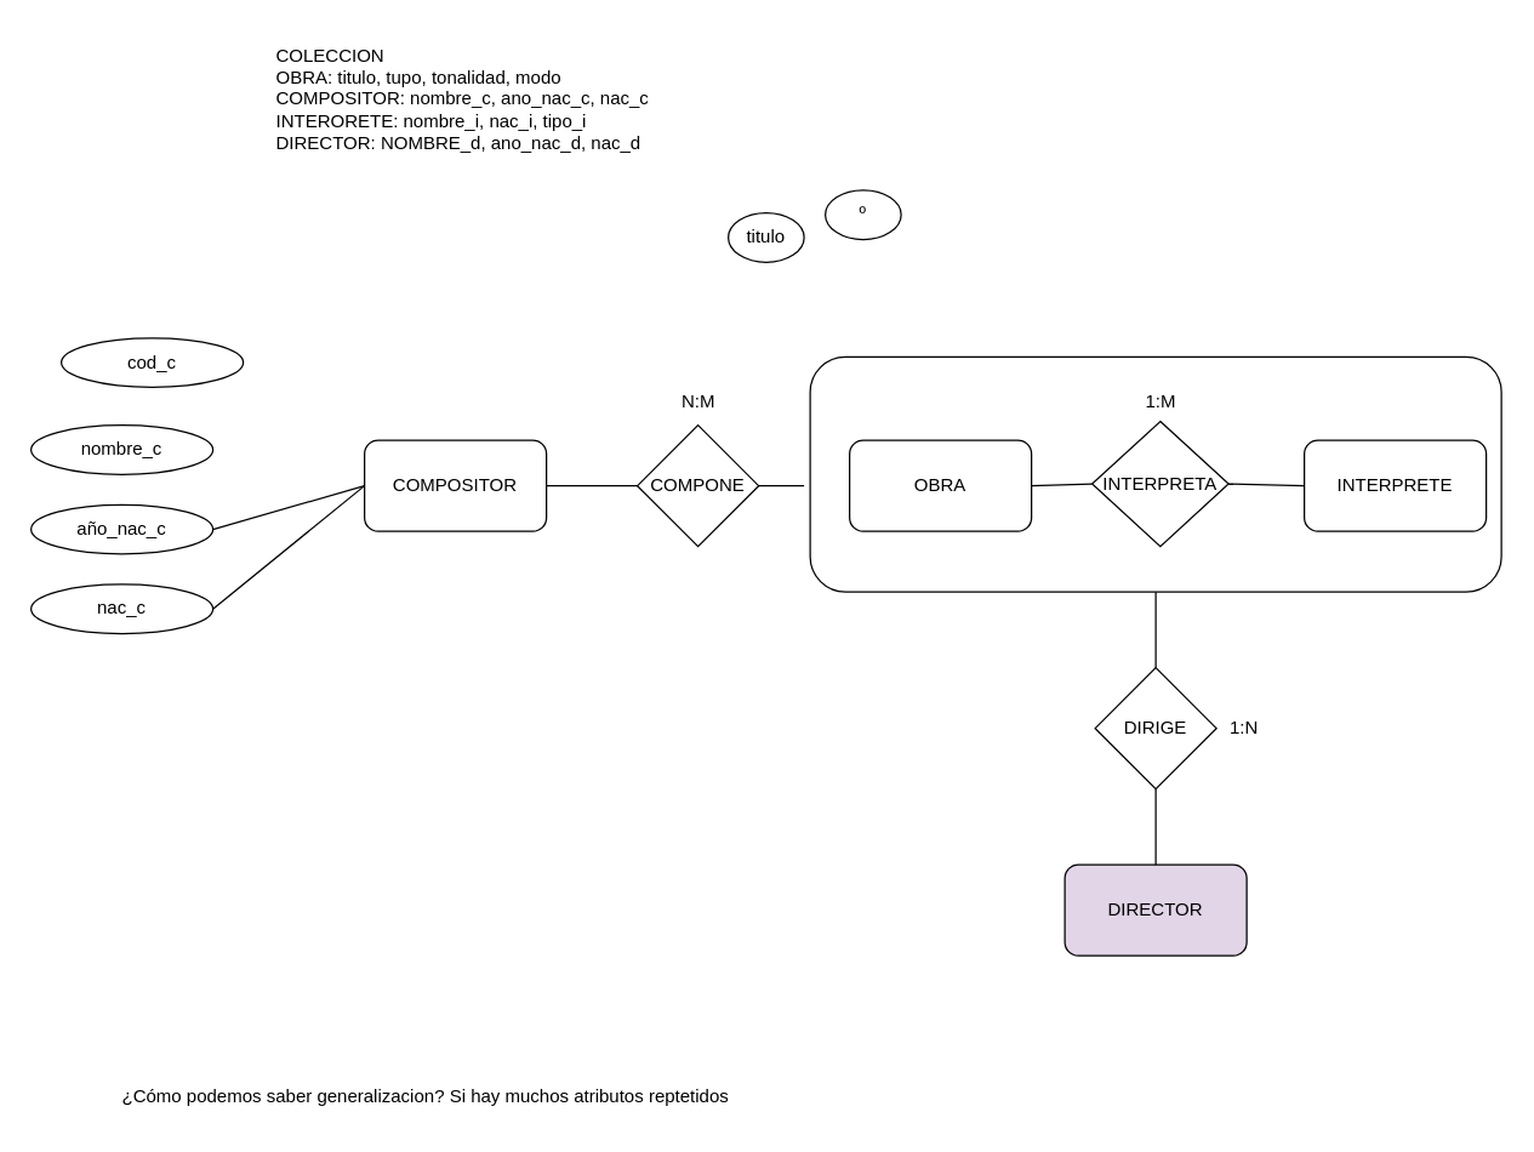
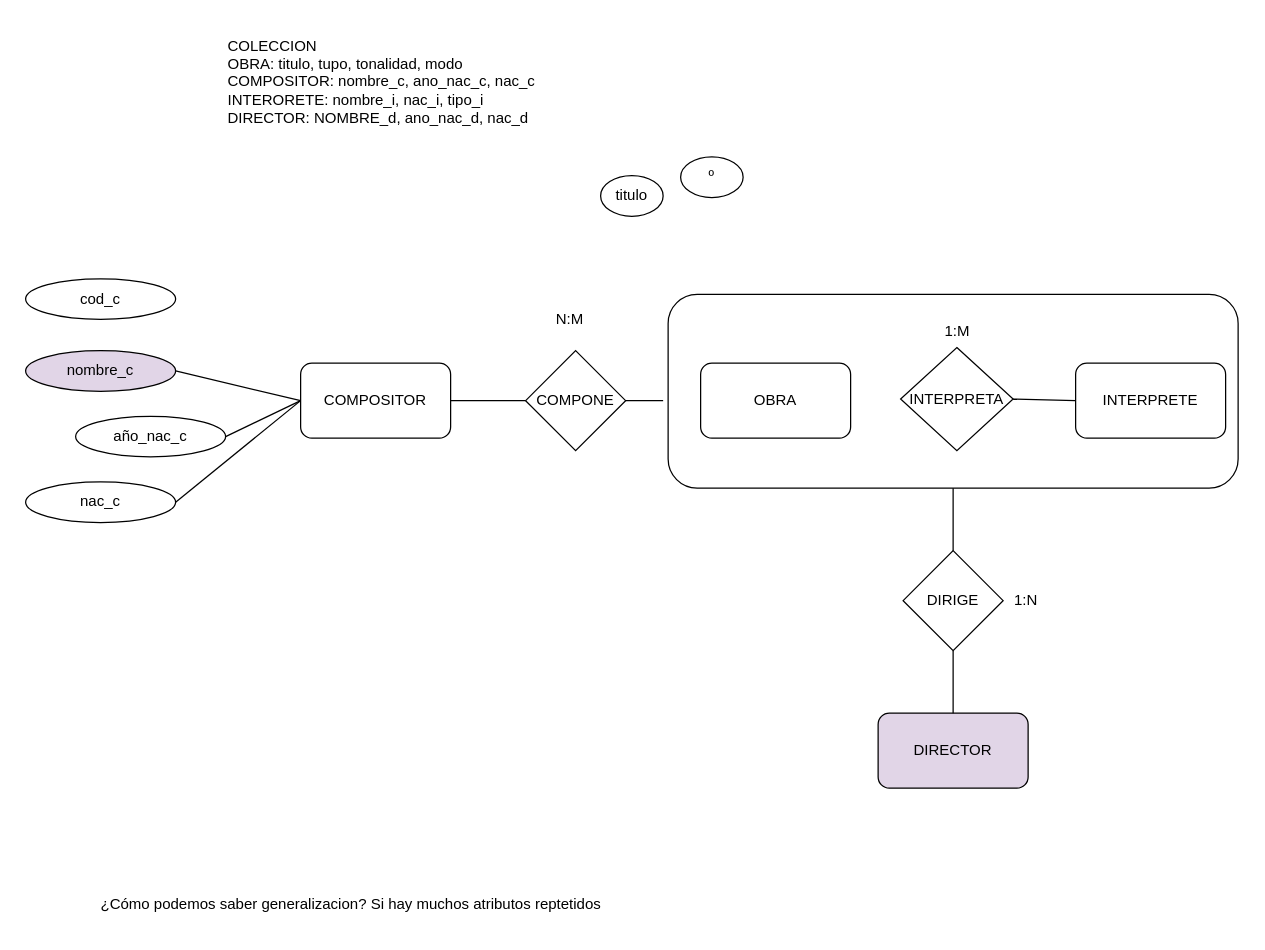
  <mxCell id="0" />
  <mxCell id="1" parent="0" />
  <mxCell id="2" value="" style="rounded=1;whiteSpace=wrap;html=1;" vertex="1" parent="1"><mxGeometry x="534" y="235" width="456" height="155" as="geometry" /></mxCell>
  <mxCell id="3" value="INTERPRETA" style="rhombus;whiteSpace=wrap;html=1;" parent="1" vertex="1"><mxGeometry x="720" y="277.5" width="90" height="82.5" as="geometry" /></mxCell>
- <mxCell id="4" style="edgeStyle=none;rounded=0;orthogonalLoop=1;jettySize=auto;html=1;exitX=1;exitY=0.5;exitDx=0;exitDy=0;entryX=0;entryY=0.5;entryDx=0;entryDy=0;endArrow=none;endFill=0;" edge="1" parent="1" source="5" target="3"><mxGeometry relative="1" as="geometry" /></mxCell>
  <mxCell id="5" value="OBRA" style="rounded=1;whiteSpace=wrap;html=1;" parent="1" vertex="1"><mxGeometry x="560" y="290" width="120" height="60" as="geometry" /></mxCell>
  <mxCell id="6" style="edgeStyle=none;rounded=0;orthogonalLoop=1;jettySize=auto;html=1;exitX=0;exitY=0.5;exitDx=0;exitDy=0;entryX=1;entryY=0.5;entryDx=0;entryDy=0;endArrow=none;endFill=0;" edge="1" parent="1" source="7" target="3"><mxGeometry relative="1" as="geometry" /></mxCell>
  <mxCell id="7" value="INTERPRETE" style="rounded=1;whiteSpace=wrap;html=1;" parent="1" vertex="1"><mxGeometry x="860" y="290" width="120" height="60" as="geometry" /></mxCell>
  <mxCell id="8" value="COLECCION&lt;br&gt;OBRA: titulo, tupo, tonalidad, modo&lt;br&gt;&lt;div style=&quot;&quot;&gt;&lt;span style=&quot;background-color: initial;&quot;&gt;COMPOSITOR: nombre_c, ano_nac_c, nac_c&lt;/span&gt;&lt;/div&gt;&lt;div style=&quot;&quot;&gt;INTERORETE: nombre_i, nac_i, tipo_i&lt;/div&gt;&lt;div style=&quot;&quot;&gt;DIRECTOR: NOMBRE_d, ano_nac_d, nac_d&lt;/div&gt;" style="text;html=1;align=left;verticalAlign=middle;resizable=0;points=[];autosize=1;strokeColor=none;fillColor=none;" vertex="1" parent="1"><mxGeometry y="20" width="270" height="90" as="geometry" x="180" /></mxCell>
  <mxCell id="9" style="edgeStyle=none;rounded=0;orthogonalLoop=1;jettySize=auto;html=1;exitX=1;exitY=0.5;exitDx=0;exitDy=0;endArrow=none;endFill=0;" edge="1" parent="1" source="10"><mxGeometry relative="1" as="geometry"><mxPoint x="530" y="320" as="targetPoint" /></mxGeometry></mxCell>
  <mxCell id="10" value="COMPONE" style="rhombus;whiteSpace=wrap;html=1;" vertex="1" parent="1"><mxGeometry x="420" y="280" width="80" height="80" as="geometry" /></mxCell>
  <mxCell id="11" style="edgeStyle=none;rounded=0;orthogonalLoop=1;jettySize=auto;html=1;exitX=1;exitY=0.5;exitDx=0;exitDy=0;entryX=0;entryY=0.5;entryDx=0;entryDy=0;endArrow=none;endFill=0;" edge="1" parent="1" source="12" target="10"><mxGeometry relative="1" as="geometry" /></mxCell>
  <mxCell id="12" value="COMPOSITOR" style="rounded=1;whiteSpace=wrap;html=1;" vertex="1" parent="1"><mxGeometry x="240" y="290" width="120" height="60" as="geometry" /></mxCell>
  <mxCell id="13" value="DIRECTOR" style="rounded=1;whiteSpace=wrap;html=1;fillColor=#e1d5e7;" vertex="1" parent="1"><mxGeometry x="702" y="570" width="120" height="60" as="geometry" /></mxCell>
  <mxCell id="14" style="edgeStyle=none;rounded=0;orthogonalLoop=1;jettySize=auto;html=1;exitX=0.5;exitY=1;exitDx=0;exitDy=0;endArrow=none;endFill=0;" edge="1" parent="1" source="16" target="13"><mxGeometry relative="1" as="geometry" /></mxCell>
  <mxCell id="15" style="edgeStyle=none;rounded=0;orthogonalLoop=1;jettySize=auto;html=1;exitX=0.5;exitY=0;exitDx=0;exitDy=0;entryX=0.5;entryY=1;entryDx=0;entryDy=0;endArrow=none;endFill=0;" edge="1" parent="1" source="16" target="2"><mxGeometry relative="1" as="geometry" /></mxCell>
  <mxCell id="16" value="DIRIGE" style="rhombus;whiteSpace=wrap;html=1;" vertex="1" parent="1"><mxGeometry x="722" y="440" width="80" height="80" as="geometry" /></mxCell>
- <mxCell id="17" value="N:M" style="text;html=1;align=center;verticalAlign=middle;resizable=0;points=[];autosize=1;strokeColor=none;fillColor=none;" vertex="1" parent="1"><mxGeometry x="435" y="250" width="50" height="30" as="geometry" /></mxCell>
+ <mxCell id="17" value="N:M" style="text;html=1;align=center;verticalAlign=middle;resizable=0;points=[];autosize=1;strokeColor=none;fillColor=none;" vertex="1" parent="1"><mxGeometry x="430" y="240" width="50" height="30" as="geometry" /></mxCell>
  <mxCell id="18" value="1:M" style="text;html=1;align=center;verticalAlign=middle;resizable=0;points=[];autosize=1;strokeColor=none;fillColor=none;" vertex="1" parent="1"><mxGeometry x="745" y="250" width="40" height="30" as="geometry" /></mxCell>
  <mxCell id="19" value="1:N" style="text;html=1;align=center;verticalAlign=middle;resizable=0;points=[];autosize=1;strokeColor=none;fillColor=none;" vertex="1" parent="1"><mxGeometry x="800" y="465" width="40" height="30" as="geometry" /></mxCell>
- <mxCell id="20" value="cod_c" style="ellipse;whiteSpace=wrap;html=1;" vertex="1" parent="1"><mxGeometry x="40" y="222.5" width="120" height="32.5" as="geometry" /></mxCell>
+ <mxCell id="20" value="cod_c" style="ellipse;whiteSpace=wrap;html=1;" vertex="1" parent="1"><mxGeometry x="20" y="222.5" width="120" height="32.5" as="geometry" /></mxCell>
  <mxCell id="21" style="edgeStyle=none;rounded=0;orthogonalLoop=1;jettySize=auto;html=1;exitX=0.5;exitY=1;exitDx=0;exitDy=0;" edge="1" parent="1" source="20" target="20"><mxGeometry relative="1" as="geometry" /></mxCell>
- <mxCell id="23" value="nombre_c" style="ellipse;whiteSpace=wrap;html=1;" vertex="1" parent="1"><mxGeometry x="20" y="280" width="120" height="32.5" as="geometry" /></mxCell>
+ <mxCell id="22" style="edgeStyle=none;rounded=0;orthogonalLoop=1;jettySize=auto;html=1;exitX=1;exitY=0.5;exitDx=0;exitDy=0;entryX=0;entryY=0.5;entryDx=0;entryDy=0;endArrow=none;endFill=0;" edge="1" parent="1" source="23" target="12"><mxGeometry relative="1" as="geometry" /></mxCell>
+ <mxCell id="23" value="nombre_c" style="ellipse;whiteSpace=wrap;html=1;fillColor=#e1d5e7;" vertex="1" parent="1"><mxGeometry x="20" y="280" width="120" height="32.5" as="geometry" /></mxCell>
  <mxCell id="24" style="edgeStyle=none;rounded=0;orthogonalLoop=1;jettySize=auto;html=1;exitX=1;exitY=0.5;exitDx=0;exitDy=0;entryX=0;entryY=0.5;entryDx=0;entryDy=0;endArrow=none;endFill=0;" edge="1" parent="1" source="25" target="12"><mxGeometry relative="1" as="geometry" /></mxCell>
- <mxCell id="25" value="año_nac_c" style="ellipse;whiteSpace=wrap;html=1;" vertex="1" parent="1"><mxGeometry x="20" y="332.5" width="120" height="32.5" as="geometry" /></mxCell>
+ <mxCell id="25" value="año_nac_c" style="ellipse;whiteSpace=wrap;html=1;" vertex="1" parent="1"><mxGeometry x="60" y="332.5" width="120" height="32.5" as="geometry" /></mxCell>
  <mxCell id="26" style="edgeStyle=none;rounded=0;orthogonalLoop=1;jettySize=auto;html=1;exitX=1;exitY=0.5;exitDx=0;exitDy=0;entryX=0;entryY=0.5;entryDx=0;entryDy=0;endArrow=none;endFill=0;" edge="1" parent="1" source="27" target="12"><mxGeometry relative="1" as="geometry" /></mxCell>
  <mxCell id="27" value="nac_c" style="ellipse;whiteSpace=wrap;html=1;" vertex="1" parent="1"><mxGeometry x="20" y="385" width="120" height="32.5" as="geometry" /></mxCell>
  <mxCell id="28" value="¿Cómo podemos saber generalizacion? Si hay muchos atributos reptetidos" style="text;html=1;align=center;verticalAlign=middle;resizable=0;points=[];autosize=1;strokeColor=none;fillColor=none;" vertex="1" parent="1"><mxGeometry x="70" y="708" width="420" height="30" as="geometry" /></mxCell>
  <mxCell id="29" value="titulo" style="ellipse;whiteSpace=wrap;html=1;" vertex="1" parent="1"><mxGeometry x="480" y="140" width="50" height="32.5" as="geometry" /></mxCell>
  <mxCell id="30" value="º" style="ellipse;whiteSpace=wrap;html=1;" vertex="1" parent="1"><mxGeometry x="544" y="125" width="50" height="32.5" as="geometry" /></mxCell>
